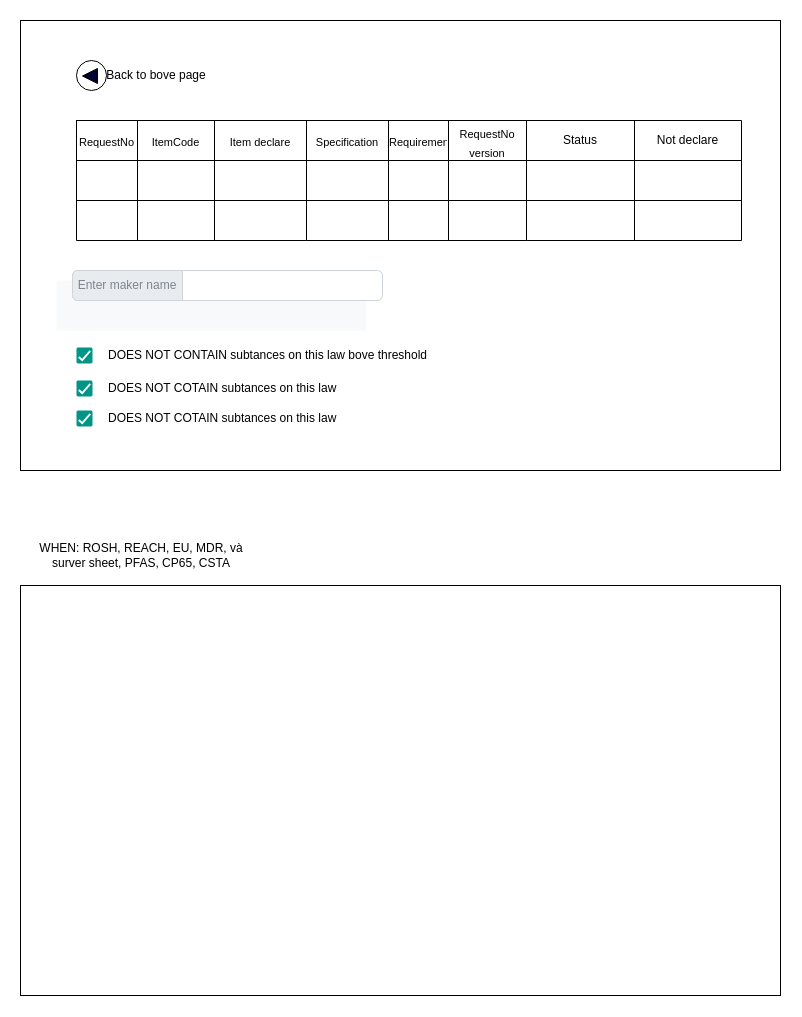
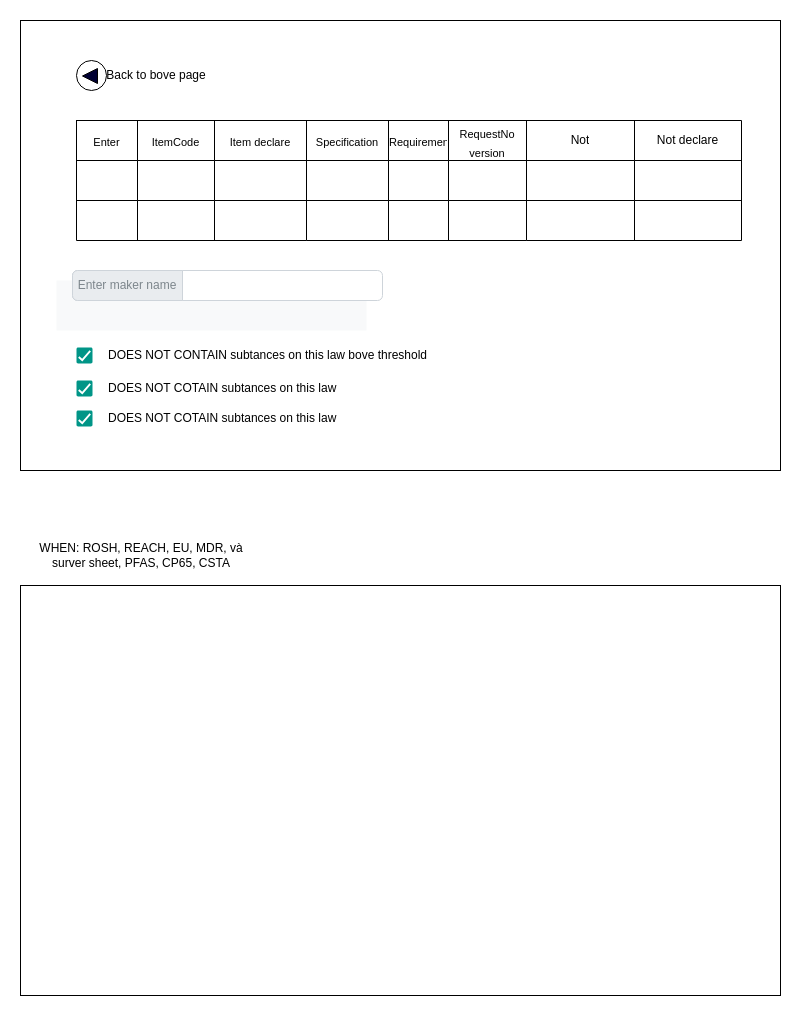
  <mxCell id="0" />
  <mxCell id="1" parent="0" />
  <mxCell id="2" value="" style="rounded=0;whiteSpace=wrap;html=1;" vertex="1" parent="1"><mxGeometry x="20" y="20" width="760" height="450" as="geometry" /></mxCell>
  <mxCell id="3" value="" style="shape=table;startSize=0;container=1;collapsible=0;childLayout=tableLayout;fontSize=16;" vertex="1" parent="1"><mxGeometry x="76" y="120" width="230" height="120" as="geometry" /></mxCell>
  <mxCell id="4" value="" style="shape=tableRow;horizontal=0;startSize=0;swimlaneHead=0;swimlaneBody=0;strokeColor=inherit;top=0;left=0;bottom=0;right=0;collapsible=0;dropTarget=0;fillColor=none;points=[[0,0.5],[1,0.5]];portConstraint=eastwest;fontSize=16;" vertex="1" parent="3"><mxGeometry width="230" height="40" as="geometry" /></mxCell>
- <mxCell id="5" value="&lt;font style=&quot;font-size: 11px;&quot;&gt;RequestNo&lt;/font&gt;" style="shape=partialRectangle;html=1;whiteSpace=wrap;connectable=0;strokeColor=inherit;overflow=hidden;fillColor=none;top=0;left=0;bottom=0;right=0;pointerEvents=1;fontSize=16;" vertex="1" parent="4"><mxGeometry width="61" height="40" as="geometry"><mxRectangle width="61" height="40" as="alternateBounds" /></mxGeometry></mxCell>
+ <mxCell id="5" value="&lt;font style=&quot;font-size: 11px;&quot;&gt;Enter&lt;/font&gt;" style="shape=partialRectangle;html=1;whiteSpace=wrap;connectable=0;strokeColor=inherit;overflow=hidden;fillColor=none;top=0;left=0;bottom=0;right=0;pointerEvents=1;fontSize=16;" vertex="1" parent="4"><mxGeometry width="61" height="40" as="geometry"><mxRectangle width="61" height="40" as="alternateBounds" /></mxGeometry></mxCell>
  <mxCell id="6" value="&lt;font style=&quot;font-size: 11px;&quot;&gt;ItemCode&lt;/font&gt;" style="shape=partialRectangle;html=1;whiteSpace=wrap;connectable=0;strokeColor=inherit;overflow=hidden;fillColor=none;top=0;left=0;bottom=0;right=0;pointerEvents=1;fontSize=16;" vertex="1" parent="4"><mxGeometry x="61" width="77" height="40" as="geometry"><mxRectangle width="77" height="40" as="alternateBounds" /></mxGeometry></mxCell>
  <mxCell id="7" value="&lt;font style=&quot;font-size: 11px;&quot;&gt;Item declare&lt;/font&gt;" style="shape=partialRectangle;html=1;whiteSpace=wrap;connectable=0;strokeColor=inherit;overflow=hidden;fillColor=none;top=0;left=0;bottom=0;right=0;pointerEvents=1;fontSize=16;" vertex="1" parent="4"><mxGeometry x="138" width="92" height="40" as="geometry"><mxRectangle width="92" height="40" as="alternateBounds" /></mxGeometry></mxCell>
  <mxCell id="8" value="" style="shape=tableRow;horizontal=0;startSize=0;swimlaneHead=0;swimlaneBody=0;strokeColor=inherit;top=0;left=0;bottom=0;right=0;collapsible=0;dropTarget=0;fillColor=none;points=[[0,0.5],[1,0.5]];portConstraint=eastwest;fontSize=16;" vertex="1" parent="3"><mxGeometry y="40" width="230" height="40" as="geometry" /></mxCell>
  <mxCell id="9" value="" style="shape=partialRectangle;html=1;whiteSpace=wrap;connectable=0;strokeColor=inherit;overflow=hidden;fillColor=none;top=0;left=0;bottom=0;right=0;pointerEvents=1;fontSize=16;" vertex="1" parent="8"><mxGeometry width="61" height="40" as="geometry"><mxRectangle width="61" height="40" as="alternateBounds" /></mxGeometry></mxCell>
  <mxCell id="10" value="" style="shape=partialRectangle;html=1;whiteSpace=wrap;connectable=0;strokeColor=inherit;overflow=hidden;fillColor=none;top=0;left=0;bottom=0;right=0;pointerEvents=1;fontSize=16;" vertex="1" parent="8"><mxGeometry x="61" width="77" height="40" as="geometry"><mxRectangle width="77" height="40" as="alternateBounds" /></mxGeometry></mxCell>
  <mxCell id="11" value="" style="shape=partialRectangle;html=1;whiteSpace=wrap;connectable=0;strokeColor=inherit;overflow=hidden;fillColor=none;top=0;left=0;bottom=0;right=0;pointerEvents=1;fontSize=16;" vertex="1" parent="8"><mxGeometry x="138" width="92" height="40" as="geometry"><mxRectangle width="92" height="40" as="alternateBounds" /></mxGeometry></mxCell>
  <mxCell id="12" value="" style="shape=tableRow;horizontal=0;startSize=0;swimlaneHead=0;swimlaneBody=0;strokeColor=inherit;top=0;left=0;bottom=0;right=0;collapsible=0;dropTarget=0;fillColor=none;points=[[0,0.5],[1,0.5]];portConstraint=eastwest;fontSize=16;" vertex="1" parent="3"><mxGeometry y="80" width="230" height="40" as="geometry" /></mxCell>
  <mxCell id="13" value="" style="shape=partialRectangle;html=1;whiteSpace=wrap;connectable=0;strokeColor=inherit;overflow=hidden;fillColor=none;top=0;left=0;bottom=0;right=0;pointerEvents=1;fontSize=16;" vertex="1" parent="12"><mxGeometry width="61" height="40" as="geometry"><mxRectangle width="61" height="40" as="alternateBounds" /></mxGeometry></mxCell>
  <mxCell id="14" value="" style="shape=partialRectangle;html=1;whiteSpace=wrap;connectable=0;strokeColor=inherit;overflow=hidden;fillColor=none;top=0;left=0;bottom=0;right=0;pointerEvents=1;fontSize=16;" vertex="1" parent="12"><mxGeometry x="61" width="77" height="40" as="geometry"><mxRectangle width="77" height="40" as="alternateBounds" /></mxGeometry></mxCell>
  <mxCell id="15" value="" style="shape=partialRectangle;html=1;whiteSpace=wrap;connectable=0;strokeColor=inherit;overflow=hidden;fillColor=none;top=0;left=0;bottom=0;right=0;pointerEvents=1;fontSize=16;" vertex="1" parent="12"><mxGeometry x="138" width="92" height="40" as="geometry"><mxRectangle width="92" height="40" as="alternateBounds" /></mxGeometry></mxCell>
  <mxCell id="16" value="" style="shape=table;startSize=0;container=1;collapsible=0;childLayout=tableLayout;fontSize=16;" vertex="1" parent="1"><mxGeometry x="306" y="120" width="220" height="120" as="geometry" /></mxCell>
  <mxCell id="17" value="" style="shape=tableRow;horizontal=0;startSize=0;swimlaneHead=0;swimlaneBody=0;strokeColor=inherit;top=0;left=0;bottom=0;right=0;collapsible=0;dropTarget=0;fillColor=none;points=[[0,0.5],[1,0.5]];portConstraint=eastwest;fontSize=16;" vertex="1" parent="16"><mxGeometry width="220" height="40" as="geometry" /></mxCell>
  <mxCell id="18" value="&lt;font style=&quot;font-size: 11px;&quot;&gt;Specification&lt;/font&gt;" style="shape=partialRectangle;html=1;whiteSpace=wrap;connectable=0;strokeColor=inherit;overflow=hidden;fillColor=none;top=0;left=0;bottom=0;right=0;pointerEvents=1;fontSize=16;" vertex="1" parent="17"><mxGeometry width="82" height="40" as="geometry"><mxRectangle width="82" height="40" as="alternateBounds" /></mxGeometry></mxCell>
  <mxCell id="19" value="&lt;font style=&quot;font-size: 11px;&quot;&gt;Requirement&lt;/font&gt;" style="shape=partialRectangle;html=1;whiteSpace=wrap;connectable=0;strokeColor=inherit;overflow=hidden;fillColor=none;top=0;left=0;bottom=0;right=0;pointerEvents=1;fontSize=16;" vertex="1" parent="17"><mxGeometry x="82" width="60" height="40" as="geometry"><mxRectangle width="60" height="40" as="alternateBounds" /></mxGeometry></mxCell>
  <mxCell id="20" value="&lt;font style=&quot;font-size: 11px;&quot;&gt;RequestNo version&lt;/font&gt;" style="shape=partialRectangle;html=1;whiteSpace=wrap;connectable=0;strokeColor=inherit;overflow=hidden;fillColor=none;top=0;left=0;bottom=0;right=0;pointerEvents=1;fontSize=16;" vertex="1" parent="17"><mxGeometry x="142" width="78" height="40" as="geometry"><mxRectangle width="78" height="40" as="alternateBounds" /></mxGeometry></mxCell>
  <mxCell id="21" value="" style="shape=tableRow;horizontal=0;startSize=0;swimlaneHead=0;swimlaneBody=0;strokeColor=inherit;top=0;left=0;bottom=0;right=0;collapsible=0;dropTarget=0;fillColor=none;points=[[0,0.5],[1,0.5]];portConstraint=eastwest;fontSize=16;" vertex="1" parent="16"><mxGeometry y="40" width="220" height="40" as="geometry" /></mxCell>
  <mxCell id="22" value="" style="shape=partialRectangle;html=1;whiteSpace=wrap;connectable=0;strokeColor=inherit;overflow=hidden;fillColor=none;top=0;left=0;bottom=0;right=0;pointerEvents=1;fontSize=16;" vertex="1" parent="21"><mxGeometry width="82" height="40" as="geometry"><mxRectangle width="82" height="40" as="alternateBounds" /></mxGeometry></mxCell>
  <mxCell id="23" value="" style="shape=partialRectangle;html=1;whiteSpace=wrap;connectable=0;strokeColor=inherit;overflow=hidden;fillColor=none;top=0;left=0;bottom=0;right=0;pointerEvents=1;fontSize=16;" vertex="1" parent="21"><mxGeometry x="82" width="60" height="40" as="geometry"><mxRectangle width="60" height="40" as="alternateBounds" /></mxGeometry></mxCell>
  <mxCell id="24" value="" style="shape=partialRectangle;html=1;whiteSpace=wrap;connectable=0;strokeColor=inherit;overflow=hidden;fillColor=none;top=0;left=0;bottom=0;right=0;pointerEvents=1;fontSize=16;" vertex="1" parent="21"><mxGeometry x="142" width="78" height="40" as="geometry"><mxRectangle width="78" height="40" as="alternateBounds" /></mxGeometry></mxCell>
  <mxCell id="25" value="" style="shape=tableRow;horizontal=0;startSize=0;swimlaneHead=0;swimlaneBody=0;strokeColor=inherit;top=0;left=0;bottom=0;right=0;collapsible=0;dropTarget=0;fillColor=none;points=[[0,0.5],[1,0.5]];portConstraint=eastwest;fontSize=16;" vertex="1" parent="16"><mxGeometry y="80" width="220" height="40" as="geometry" /></mxCell>
  <mxCell id="26" value="" style="shape=partialRectangle;html=1;whiteSpace=wrap;connectable=0;strokeColor=inherit;overflow=hidden;fillColor=none;top=0;left=0;bottom=0;right=0;pointerEvents=1;fontSize=16;" vertex="1" parent="25"><mxGeometry width="82" height="40" as="geometry"><mxRectangle width="82" height="40" as="alternateBounds" /></mxGeometry></mxCell>
  <mxCell id="27" value="" style="shape=partialRectangle;html=1;whiteSpace=wrap;connectable=0;strokeColor=inherit;overflow=hidden;fillColor=none;top=0;left=0;bottom=0;right=0;pointerEvents=1;fontSize=16;" vertex="1" parent="25"><mxGeometry x="82" width="60" height="40" as="geometry"><mxRectangle width="60" height="40" as="alternateBounds" /></mxGeometry></mxCell>
  <mxCell id="28" value="" style="shape=partialRectangle;html=1;whiteSpace=wrap;connectable=0;strokeColor=inherit;overflow=hidden;fillColor=none;top=0;left=0;bottom=0;right=0;pointerEvents=1;fontSize=16;" vertex="1" parent="25"><mxGeometry x="142" width="78" height="40" as="geometry"><mxRectangle width="78" height="40" as="alternateBounds" /></mxGeometry></mxCell>
  <mxCell id="29" value="" style="shape=table;startSize=0;container=1;collapsible=0;childLayout=tableLayout;" vertex="1" parent="1"><mxGeometry x="526" y="120" width="215" height="120" as="geometry" /></mxCell>
  <mxCell id="30" value="" style="shape=tableRow;horizontal=0;startSize=0;swimlaneHead=0;swimlaneBody=0;strokeColor=inherit;top=0;left=0;bottom=0;right=0;collapsible=0;dropTarget=0;fillColor=none;points=[[0,0.5],[1,0.5]];portConstraint=eastwest;" vertex="1" parent="29"><mxGeometry width="215" height="40" as="geometry" /></mxCell>
- <mxCell id="31" value="Status" style="shape=partialRectangle;html=1;whiteSpace=wrap;connectable=0;strokeColor=inherit;overflow=hidden;fillColor=none;top=0;left=0;bottom=0;right=0;pointerEvents=1;" vertex="1" parent="30"><mxGeometry width="108" height="40" as="geometry"><mxRectangle width="108" height="40" as="alternateBounds" /></mxGeometry></mxCell>
+ <mxCell id="31" value="Not" style="shape=partialRectangle;html=1;whiteSpace=wrap;connectable=0;strokeColor=inherit;overflow=hidden;fillColor=none;top=0;left=0;bottom=0;right=0;pointerEvents=1;" vertex="1" parent="30"><mxGeometry width="108" height="40" as="geometry"><mxRectangle width="108" height="40" as="alternateBounds" /></mxGeometry></mxCell>
  <mxCell id="32" value="Not declare" style="shape=partialRectangle;html=1;whiteSpace=wrap;connectable=0;strokeColor=inherit;overflow=hidden;fillColor=none;top=0;left=0;bottom=0;right=0;pointerEvents=1;" vertex="1" parent="30"><mxGeometry x="108" width="107" height="40" as="geometry"><mxRectangle width="107" height="40" as="alternateBounds" /></mxGeometry></mxCell>
  <mxCell id="33" value="" style="shape=tableRow;horizontal=0;startSize=0;swimlaneHead=0;swimlaneBody=0;strokeColor=inherit;top=0;left=0;bottom=0;right=0;collapsible=0;dropTarget=0;fillColor=none;points=[[0,0.5],[1,0.5]];portConstraint=eastwest;" vertex="1" parent="29"><mxGeometry y="40" width="215" height="40" as="geometry" /></mxCell>
  <mxCell id="34" value="" style="shape=partialRectangle;html=1;whiteSpace=wrap;connectable=0;strokeColor=inherit;overflow=hidden;fillColor=none;top=0;left=0;bottom=0;right=0;pointerEvents=1;" vertex="1" parent="33"><mxGeometry width="108" height="40" as="geometry"><mxRectangle width="108" height="40" as="alternateBounds" /></mxGeometry></mxCell>
  <mxCell id="35" value="" style="shape=partialRectangle;html=1;whiteSpace=wrap;connectable=0;strokeColor=inherit;overflow=hidden;fillColor=none;top=0;left=0;bottom=0;right=0;pointerEvents=1;" vertex="1" parent="33"><mxGeometry x="108" width="107" height="40" as="geometry"><mxRectangle width="107" height="40" as="alternateBounds" /></mxGeometry></mxCell>
  <mxCell id="36" value="" style="shape=tableRow;horizontal=0;startSize=0;swimlaneHead=0;swimlaneBody=0;strokeColor=inherit;top=0;left=0;bottom=0;right=0;collapsible=0;dropTarget=0;fillColor=none;points=[[0,0.5],[1,0.5]];portConstraint=eastwest;" vertex="1" parent="29"><mxGeometry y="80" width="215" height="40" as="geometry" /></mxCell>
  <mxCell id="37" value="" style="shape=partialRectangle;html=1;whiteSpace=wrap;connectable=0;strokeColor=inherit;overflow=hidden;fillColor=none;top=0;left=0;bottom=0;right=0;pointerEvents=1;" vertex="1" parent="36"><mxGeometry width="108" height="40" as="geometry"><mxRectangle width="108" height="40" as="alternateBounds" /></mxGeometry></mxCell>
  <mxCell id="38" value="" style="shape=partialRectangle;html=1;whiteSpace=wrap;connectable=0;strokeColor=inherit;overflow=hidden;fillColor=none;top=0;left=0;bottom=0;right=0;pointerEvents=1;" vertex="1" parent="36"><mxGeometry x="108" width="107" height="40" as="geometry"><mxRectangle width="107" height="40" as="alternateBounds" /></mxGeometry></mxCell>
  <mxCell id="39" value="Back to bove page" style="text;html=1;strokeColor=none;fillColor=none;align=center;verticalAlign=middle;whiteSpace=wrap;rounded=0;" vertex="1" parent="1"><mxGeometry x="96" y="60" width="120" height="30" as="geometry" /></mxCell>
  <mxCell id="40" value="" style="html=1;shadow=0;dashed=0;shape=mxgraph.bootstrap.radioButton2;labelPosition=right;verticalLabelPosition=middle;align=left;verticalAlign=middle;checked=0;spacing=5;checkedFill=#0085FC;checkedStroke=#ffffff;sketch=0;" vertex="1" parent="1"><mxGeometry x="76" y="60" width="30" height="30" as="geometry" /></mxCell>
  <mxCell id="41" value="" style="triangle;whiteSpace=wrap;html=1;fillColor=#000033;rotation=-180;" vertex="1" parent="1"><mxGeometry x="82" y="68" width="15" height="15" as="geometry" /></mxCell>
  <mxCell id="42" value="" style="html=1;shadow=0;dashed=0;fillColor=#F8F9FA;strokeColor=none;fontSize=16;fontColor=#181819;align=left;spacing=15;" vertex="1" parent="1"><mxGeometry x="56" y="280" width="310" height="50" as="geometry" /></mxCell>
  <mxCell id="43" value="" style="html=1;shadow=0;dashed=0;shape=mxgraph.bootstrap.rrect;rSize=5;strokeColor=#CED4DA;html=1;whiteSpace=wrap;fillColor=#FFFFFF;fontColor=#7D868C;align=left;spacingLeft=50;fontSize=14;" vertex="1" parent="42"><mxGeometry width="310" height="30" relative="1" as="geometry"><mxPoint x="16" y="-10" as="offset" /></mxGeometry></mxCell>
  <mxCell id="44" value="Enter maker name" style="html=1;shadow=0;dashed=0;shape=mxgraph.bootstrap.leftButton;strokeColor=inherit;gradientColor=inherit;fontColor=inherit;fillColor=#E9ECEF;rSize=5;perimeter=none;whiteSpace=wrap;resizeHeight=1;" vertex="1" parent="43"><mxGeometry width="110" height="30" relative="1" as="geometry" /></mxCell>
  <mxCell id="45" value="" style="rounded=0;whiteSpace=wrap;html=1;" vertex="1" parent="1"><mxGeometry x="20" y="585" width="760" height="410" as="geometry" /></mxCell>
  <mxCell id="46" value="WHEN: ROSH, REACH, EU, MDR, và surver sheet, PFAS, CP65, CSTA" style="text;html=1;strokeColor=none;fillColor=none;align=center;verticalAlign=middle;whiteSpace=wrap;rounded=0;" vertex="1" parent="1"><mxGeometry x="26" y="540" width="230" height="30" as="geometry" /></mxCell>
  <mxCell id="47" value="" style="dashed=0;labelPosition=right;align=left;shape=mxgraph.gmdl.checkbox;strokeColor=none;fillColor=#009587;strokeWidth=2;aspect=fixed;sketch=0;html=1;" vertex="1" parent="1"><mxGeometry x="76" y="347" width="16" height="16" as="geometry" /></mxCell>
  <mxCell id="48" value="DOES NOT CONTAIN subtances on this law bove threshold" style="text;html=1;strokeColor=none;fillColor=none;align=left;verticalAlign=middle;whiteSpace=wrap;rounded=0;" vertex="1" parent="1"><mxGeometry x="106" y="340" width="354" height="30" as="geometry" /></mxCell>
  <mxCell id="49" value="" style="dashed=0;labelPosition=right;align=left;shape=mxgraph.gmdl.checkbox;strokeColor=none;fillColor=#009587;strokeWidth=2;aspect=fixed;sketch=0;html=1;" vertex="1" parent="1"><mxGeometry x="76" y="380" width="16" height="16" as="geometry" /></mxCell>
  <mxCell id="50" value="DOES NOT COTAIN subtances on this law" style="text;html=1;strokeColor=none;fillColor=none;align=left;verticalAlign=middle;whiteSpace=wrap;rounded=0;" vertex="1" parent="1"><mxGeometry x="106" y="373" width="354" height="30" as="geometry" /></mxCell>
  <mxCell id="51" value="" style="dashed=0;labelPosition=right;align=left;shape=mxgraph.gmdl.checkbox;strokeColor=none;fillColor=#009587;strokeWidth=2;aspect=fixed;sketch=0;html=1;" vertex="1" parent="1"><mxGeometry x="76" y="410" width="16" height="16" as="geometry" /></mxCell>
  <mxCell id="52" value="DOES NOT COTAIN subtances on this law" style="text;html=1;strokeColor=none;fillColor=none;align=left;verticalAlign=middle;whiteSpace=wrap;rounded=0;" vertex="1" parent="1"><mxGeometry x="106" y="403" width="354" height="30" as="geometry" /></mxCell>
